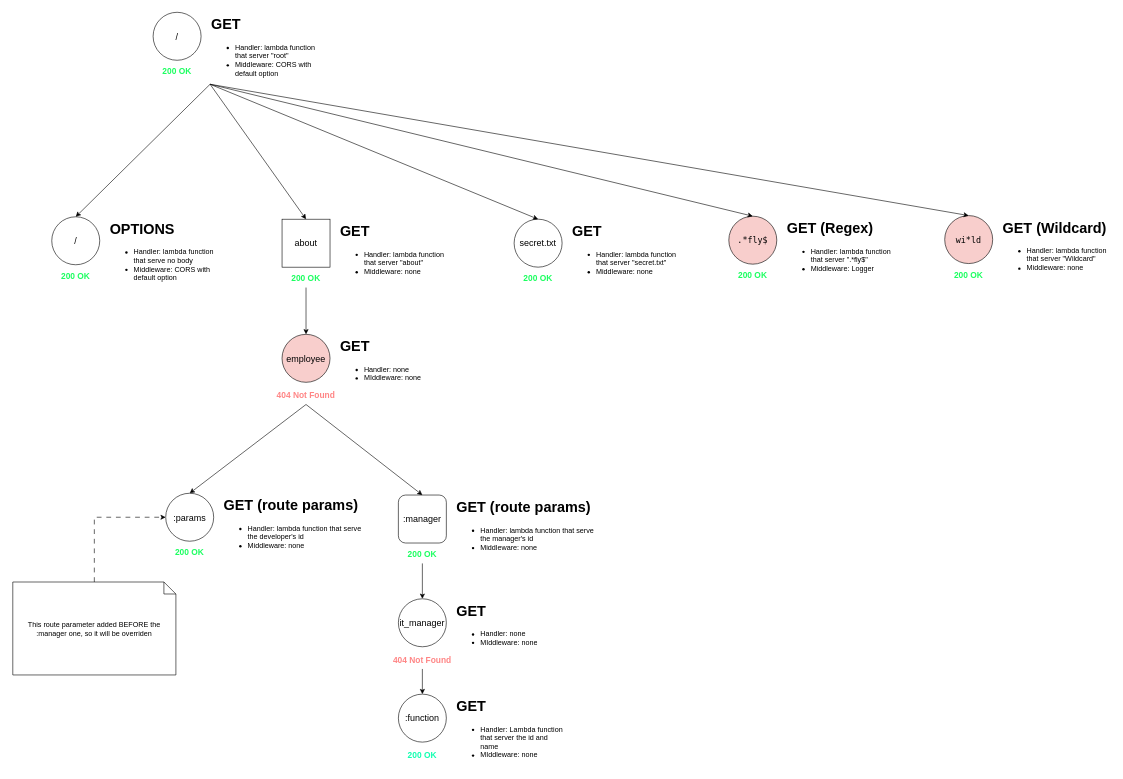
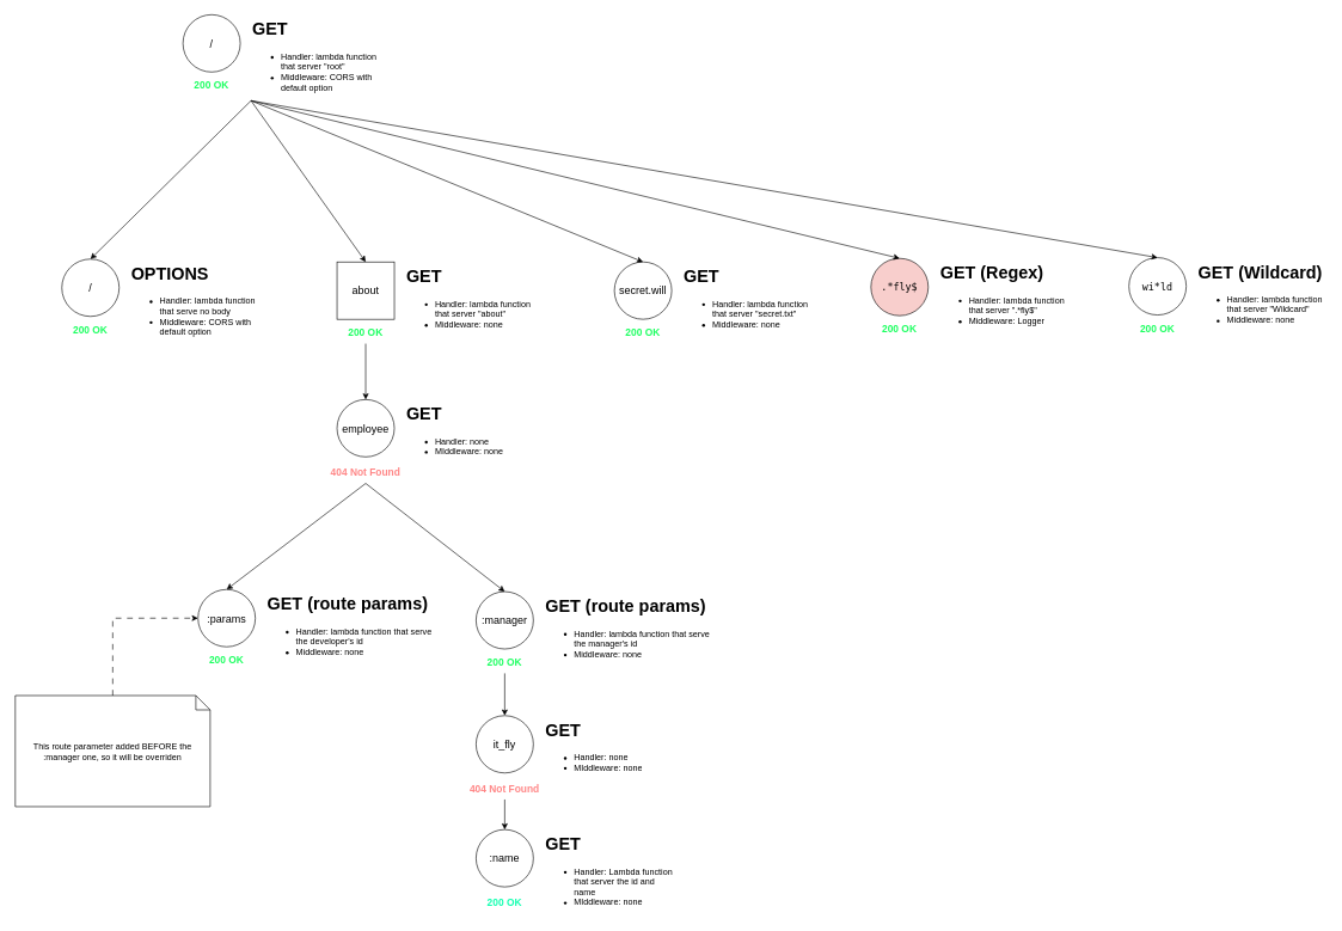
  <mxCell id="0" />
  <mxCell id="1" parent="0" />
  <mxCell id="2" value="" style="group" parent="1" connectable="0" vertex="1"><mxGeometry x="254" y="20" width="275" height="120" as="geometry" /></mxCell>
  <mxCell id="3" value="/" style="ellipse;whiteSpace=wrap;html=1;aspect=fixed;fontSize=15;" parent="2" vertex="1"><mxGeometry width="80" height="80" as="geometry" /></mxCell>
  <mxCell id="4" value="&lt;h1 style=&quot;margin-top: 0px;&quot;&gt;GET&lt;/h1&gt;&lt;p&gt;&lt;/p&gt;&lt;ul&gt;&lt;li&gt;Handler: lambda function that server &quot;root&quot;&lt;/li&gt;&lt;li&gt;Middleware: CORS with default option&lt;/li&gt;&lt;/ul&gt;&lt;p&gt;&lt;/p&gt;" style="text;html=1;whiteSpace=wrap;overflow=hidden;rounded=0;" parent="2" vertex="1"><mxGeometry x="95" width="180" height="120" as="geometry" /></mxCell>
  <mxCell id="5" value="200 OK" style="text;html=1;align=center;verticalAlign=middle;whiteSpace=wrap;rounded=0;fontColor=#1CFF60;fontStyle=1;fontSize=14;" parent="2" vertex="1"><mxGeometry x="10" y="84" width="60" height="30" as="geometry" /></mxCell>
  <mxCell id="6" value="" style="group" parent="1" connectable="0" vertex="1"><mxGeometry x="85" y="361" width="275" height="120" as="geometry" /></mxCell>
  <mxCell id="7" value="/" style="ellipse;whiteSpace=wrap;html=1;aspect=fixed;fontSize=15;" parent="6" vertex="1"><mxGeometry width="80" height="80" as="geometry" /></mxCell>
  <mxCell id="8" value="&lt;h1 style=&quot;margin-top: 0px;&quot;&gt;OPTIONS&lt;/h1&gt;&lt;p&gt;&lt;/p&gt;&lt;ul&gt;&lt;li&gt;Handler: lambda function that serve no body&lt;/li&gt;&lt;li&gt;Middleware: CORS with default option&lt;/li&gt;&lt;/ul&gt;&lt;p&gt;&lt;/p&gt;" style="text;html=1;whiteSpace=wrap;overflow=hidden;rounded=0;" parent="6" vertex="1"><mxGeometry x="95" width="180" height="120" as="geometry" /></mxCell>
  <mxCell id="9" value="200 OK" style="text;html=1;align=center;verticalAlign=middle;whiteSpace=wrap;rounded=0;fontColor=#1CFF60;fontStyle=1;fontSize=14;" parent="6" vertex="1"><mxGeometry x="10" y="84" width="60" height="30" as="geometry" /></mxCell>
  <mxCell id="10" value="" style="endArrow=classic;html=1;rounded=0;entryX=0.5;entryY=0;entryDx=0;entryDy=0;exitX=0;exitY=1;exitDx=0;exitDy=0;" parent="1" source="4" target="7" edge="1"><mxGeometry width="50" height="50" relative="1" as="geometry"><mxPoint x="264" y="246" as="sourcePoint" /><mxPoint x="314" y="196" as="targetPoint" /></mxGeometry></mxCell>
  <mxCell id="11" value="" style="group" parent="1" connectable="0" vertex="1"><mxGeometry x="469" y="365" width="275" height="120" as="geometry" /></mxCell>
  <mxCell id="12" value="about" style="whiteSpace=wrap;html=1;aspect=fixed;fontSize=15;rounded=0;" parent="11" vertex="1"><mxGeometry width="80" height="80" as="geometry" /></mxCell>
  <mxCell id="13" value="&lt;h1 style=&quot;margin-top: 0px;&quot;&gt;GET&lt;/h1&gt;&lt;p&gt;&lt;/p&gt;&lt;ul&gt;&lt;li&gt;Handler: lambda function that server &quot;about&quot;&lt;/li&gt;&lt;li&gt;Middleware: none&lt;/li&gt;&lt;/ul&gt;&lt;p&gt;&lt;/p&gt;" style="text;html=1;whiteSpace=wrap;overflow=hidden;rounded=0;" parent="11" vertex="1"><mxGeometry x="95" width="180" height="120" as="geometry" /></mxCell>
  <mxCell id="14" value="200 OK" style="text;html=1;align=center;verticalAlign=middle;whiteSpace=wrap;rounded=0;fontColor=#1CFF60;fontStyle=1;fontSize=14;" parent="11" vertex="1"><mxGeometry x="10" y="84" width="60" height="30" as="geometry" /></mxCell>
  <mxCell id="15" value="" style="endArrow=classic;html=1;rounded=0;entryX=0.5;entryY=0;entryDx=0;entryDy=0;exitX=0;exitY=1;exitDx=0;exitDy=0;" parent="1" source="4" target="12" edge="1"><mxGeometry width="50" height="50" relative="1" as="geometry"><mxPoint x="359" y="150" as="sourcePoint" /><mxPoint x="138" y="380" as="targetPoint" /></mxGeometry></mxCell>
  <mxCell id="16" value="" style="group" parent="1" connectable="0" vertex="1"><mxGeometry x="856" y="365" width="275" height="120" as="geometry" /></mxCell>
- <mxCell id="17" value="secret.txt" style="ellipse;whiteSpace=wrap;html=1;aspect=fixed;fontSize=15;" parent="16" vertex="1"><mxGeometry width="80" height="80" as="geometry" /></mxCell>
+ <mxCell id="17" value="secret.will" style="ellipse;whiteSpace=wrap;html=1;aspect=fixed;fontSize=15;" parent="16" vertex="1"><mxGeometry width="80" height="80" as="geometry" /></mxCell>
  <mxCell id="18" value="&lt;h1 style=&quot;margin-top: 0px;&quot;&gt;GET&lt;/h1&gt;&lt;p&gt;&lt;/p&gt;&lt;ul&gt;&lt;li&gt;Handler: lambda function that server &quot;secret.txt&quot;&lt;/li&gt;&lt;li&gt;Middleware: none&lt;/li&gt;&lt;/ul&gt;&lt;p&gt;&lt;/p&gt;" style="text;html=1;whiteSpace=wrap;overflow=hidden;rounded=0;" parent="16" vertex="1"><mxGeometry x="95" width="180" height="120" as="geometry" /></mxCell>
  <mxCell id="19" value="200 OK" style="text;html=1;align=center;verticalAlign=middle;whiteSpace=wrap;rounded=0;fontColor=#1CFF60;fontStyle=1;fontSize=14;" parent="16" vertex="1"><mxGeometry x="10" y="84" width="60" height="30" as="geometry" /></mxCell>
  <mxCell id="20" value="" style="endArrow=classic;html=1;rounded=0;entryX=0.5;entryY=0;entryDx=0;entryDy=0;exitX=0;exitY=1;exitDx=0;exitDy=0;" parent="1" source="4" target="17" edge="1"><mxGeometry width="50" height="50" relative="1" as="geometry"><mxPoint x="359" y="150" as="sourcePoint" /><mxPoint x="519" y="375" as="targetPoint" /></mxGeometry></mxCell>
  <mxCell id="21" value="" style="group" parent="1" connectable="0" vertex="1"><mxGeometry x="275" y="822" width="330" height="120" as="geometry" /></mxCell>
  <mxCell id="22" value=":params" style="ellipse;whiteSpace=wrap;html=1;aspect=fixed;fontSize=15;" parent="21" vertex="1"><mxGeometry width="80" height="80" as="geometry" /></mxCell>
  <mxCell id="23" value="&lt;h1 style=&quot;margin-top: 0px;&quot;&gt;GET (route params)&lt;/h1&gt;&lt;p&gt;&lt;/p&gt;&lt;ul&gt;&lt;li&gt;Handler: lambda function that serve the developer's id&lt;/li&gt;&lt;li&gt;Middleware: none&lt;/li&gt;&lt;/ul&gt;&lt;p&gt;&lt;/p&gt;" style="text;html=1;whiteSpace=wrap;overflow=hidden;rounded=0;" parent="21" vertex="1"><mxGeometry x="95" width="235" height="120" as="geometry" /></mxCell>
  <mxCell id="24" value="200 OK" style="text;html=1;align=center;verticalAlign=middle;whiteSpace=wrap;rounded=0;fontColor=#1CFF60;fontStyle=1;fontSize=14;" parent="21" vertex="1"><mxGeometry x="10" y="84" width="60" height="30" as="geometry" /></mxCell>
  <mxCell id="25" value="" style="group" parent="1" connectable="0" vertex="1"><mxGeometry x="663" y="825" width="330" height="120" as="geometry" /></mxCell>
- <mxCell id="26" value=":manager" style="whiteSpace=wrap;html=1;aspect=fixed;fontSize=15;rounded=1;" parent="25" vertex="1"><mxGeometry width="80" height="80" as="geometry" /></mxCell>
+ <mxCell id="26" value=":manager" style="ellipse;whiteSpace=wrap;html=1;aspect=fixed;fontSize=15;" parent="25" vertex="1"><mxGeometry width="80" height="80" as="geometry" /></mxCell>
  <mxCell id="27" value="&lt;h1 style=&quot;margin-top: 0px;&quot;&gt;GET (route params)&lt;/h1&gt;&lt;p&gt;&lt;/p&gt;&lt;ul&gt;&lt;li&gt;Handler: lambda function that serve the manager's id&lt;/li&gt;&lt;li&gt;Middleware: none&lt;/li&gt;&lt;/ul&gt;&lt;p&gt;&lt;/p&gt;" style="text;html=1;whiteSpace=wrap;overflow=hidden;rounded=0;" parent="25" vertex="1"><mxGeometry x="95" width="235" height="120" as="geometry" /></mxCell>
  <mxCell id="28" value="200 OK" style="text;html=1;align=center;verticalAlign=middle;whiteSpace=wrap;rounded=0;fontColor=#1CFF60;fontStyle=1;fontSize=14;" parent="25" vertex="1"><mxGeometry x="10" y="84" width="60" height="30" as="geometry" /></mxCell>
  <mxCell id="29" value="" style="group" parent="1" connectable="0" vertex="1"><mxGeometry x="469" y="557" width="275" height="120" as="geometry" /></mxCell>
- <mxCell id="30" value="employee" style="ellipse;whiteSpace=wrap;html=1;aspect=fixed;fontSize=15;fillColor=#f8cecc;" parent="29" vertex="1"><mxGeometry width="80" height="80" as="geometry" /></mxCell>
+ <mxCell id="30" value="employee" style="ellipse;whiteSpace=wrap;html=1;aspect=fixed;fontSize=15;" parent="29" vertex="1"><mxGeometry width="80" height="80" as="geometry" /></mxCell>
  <mxCell id="31" value="&lt;h1 style=&quot;margin-top: 0px;&quot;&gt;GET&lt;/h1&gt;&lt;p&gt;&lt;/p&gt;&lt;ul&gt;&lt;li&gt;Handler: none&lt;/li&gt;&lt;li&gt;MIddleware: none&lt;/li&gt;&lt;/ul&gt;&lt;p&gt;&lt;/p&gt;" style="text;html=1;whiteSpace=wrap;overflow=hidden;rounded=0;" parent="29" vertex="1"><mxGeometry x="95" width="180" height="120" as="geometry" /></mxCell>
  <mxCell id="32" value="404 Not Found" style="text;html=1;align=center;verticalAlign=middle;whiteSpace=wrap;rounded=0;fontColor=#FF8585;fontStyle=1;fontSize=14;" parent="29" vertex="1"><mxGeometry x="-13" y="87" width="106" height="30" as="geometry" /></mxCell>
  <mxCell id="33" style="edgeStyle=orthogonalEdgeStyle;rounded=0;orthogonalLoop=1;jettySize=auto;html=1;entryX=0.5;entryY=0;entryDx=0;entryDy=0;" parent="1" source="14" target="30" edge="1"><mxGeometry relative="1" as="geometry" /></mxCell>
  <mxCell id="34" value="" style="endArrow=classic;html=1;rounded=0;entryX=0.5;entryY=0;entryDx=0;entryDy=0;exitX=0.5;exitY=1;exitDx=0;exitDy=0;" parent="1" source="32" target="22" edge="1"><mxGeometry width="50" height="50" relative="1" as="geometry"><mxPoint x="359" y="150" as="sourcePoint" /><mxPoint x="519" y="375" as="targetPoint" /></mxGeometry></mxCell>
  <mxCell id="35" value="" style="endArrow=classic;html=1;rounded=0;entryX=0.5;entryY=0;entryDx=0;entryDy=0;exitX=0.5;exitY=1;exitDx=0;exitDy=0;" parent="1" source="32" target="26" edge="1"><mxGeometry width="50" height="50" relative="1" as="geometry"><mxPoint x="509" y="679" as="sourcePoint" /><mxPoint x="340" y="778" as="targetPoint" /></mxGeometry></mxCell>
  <mxCell id="36" value="" style="group" parent="1" connectable="0" vertex="1"><mxGeometry x="1214" y="360" width="275" height="120" as="geometry" /></mxCell>
  <mxCell id="37" value="&lt;span style=&quot;font-family: Consolas, Monaco, &amp;quot;andale mono&amp;quot;, monospace; word-spacing: normal; font-size: 14px; text-align: left;&quot;&gt;.*fly$&lt;/span&gt;" style="ellipse;whiteSpace=wrap;html=1;aspect=fixed;fontSize=15;fillColor=#f8cecc;" parent="36" vertex="1"><mxGeometry width="80" height="80" as="geometry" /></mxCell>
  <mxCell id="38" value="&lt;h1 style=&quot;margin-top: 0px;&quot;&gt;GET (Regex)&lt;/h1&gt;&lt;p&gt;&lt;/p&gt;&lt;ul&gt;&lt;li&gt;Handler: lambda function that server &quot;.*fly$&quot;&lt;/li&gt;&lt;li&gt;Middleware: Logger&lt;/li&gt;&lt;/ul&gt;&lt;p&gt;&lt;/p&gt;" style="text;html=1;whiteSpace=wrap;overflow=hidden;rounded=0;" parent="36" vertex="1"><mxGeometry x="95" width="180" height="120" as="geometry" /></mxCell>
  <mxCell id="39" value="200 OK" style="text;html=1;align=center;verticalAlign=middle;whiteSpace=wrap;rounded=0;fontColor=#1CFF60;fontStyle=1;fontSize=14;" parent="36" vertex="1"><mxGeometry x="10" y="84" width="60" height="30" as="geometry" /></mxCell>
  <mxCell id="40" value="" style="endArrow=classic;html=1;rounded=0;entryX=0.5;entryY=0;entryDx=0;entryDy=0;exitX=0;exitY=1;exitDx=0;exitDy=0;" parent="1" source="4" target="37" edge="1"><mxGeometry width="50" height="50" relative="1" as="geometry"><mxPoint x="359" y="150" as="sourcePoint" /><mxPoint x="906" y="375" as="targetPoint" /></mxGeometry></mxCell>
  <mxCell id="41" value="" style="group" parent="1" connectable="0" vertex="1"><mxGeometry x="1574" y="359" width="275" height="120" as="geometry" /></mxCell>
- <mxCell id="42" value="&lt;div style=&quot;text-align: left;&quot;&gt;&lt;span style=&quot;background-color: initial; font-size: 14px;&quot;&gt;&lt;font face=&quot;Consolas, Monaco, andale mono, monospace&quot;&gt;wi*ld&lt;/font&gt;&lt;/span&gt;&lt;/div&gt;" style="ellipse;whiteSpace=wrap;html=1;aspect=fixed;fontSize=15;fillColor=#f8cecc;" parent="41" vertex="1"><mxGeometry width="80" height="80" as="geometry" /></mxCell>
+ <mxCell id="42" value="&lt;div style=&quot;text-align: left;&quot;&gt;&lt;span style=&quot;background-color: initial; font-size: 14px;&quot;&gt;&lt;font face=&quot;Consolas, Monaco, andale mono, monospace&quot;&gt;wi*ld&lt;/font&gt;&lt;/span&gt;&lt;/div&gt;" style="ellipse;whiteSpace=wrap;html=1;aspect=fixed;fontSize=15;" parent="41" vertex="1"><mxGeometry width="80" height="80" as="geometry" /></mxCell>
  <mxCell id="43" value="&lt;h1 style=&quot;margin-top: 0px;&quot;&gt;GET (Wildcard)&lt;/h1&gt;&lt;p&gt;&lt;/p&gt;&lt;ul&gt;&lt;li&gt;Handler: lambda function that server &quot;Wildcard&quot;&lt;/li&gt;&lt;li&gt;Middleware: none&lt;/li&gt;&lt;/ul&gt;&lt;p&gt;&lt;/p&gt;" style="text;html=1;whiteSpace=wrap;overflow=hidden;rounded=0;" parent="41" vertex="1"><mxGeometry x="95" width="180" height="120" as="geometry" /></mxCell>
  <mxCell id="44" value="200 OK" style="text;html=1;align=center;verticalAlign=middle;whiteSpace=wrap;rounded=0;fontColor=#1CFF60;fontStyle=1;fontSize=14;" parent="41" vertex="1"><mxGeometry x="10" y="84" width="60" height="30" as="geometry" /></mxCell>
  <mxCell id="45" value="" style="endArrow=classic;html=1;rounded=0;entryX=0.5;entryY=0;entryDx=0;entryDy=0;exitX=0;exitY=1;exitDx=0;exitDy=0;" parent="1" source="4" target="42" edge="1"><mxGeometry width="50" height="50" relative="1" as="geometry"><mxPoint x="359" y="150" as="sourcePoint" /><mxPoint x="1264" y="370" as="targetPoint" /></mxGeometry></mxCell>
  <mxCell id="46" value="" style="group" parent="1" connectable="0" vertex="1"><mxGeometry x="663" y="998" width="275" height="120" as="geometry" /></mxCell>
- <mxCell id="47" value="it_manager" style="ellipse;whiteSpace=wrap;html=1;aspect=fixed;fontSize=15;" parent="46" vertex="1"><mxGeometry width="80" height="80" as="geometry" /></mxCell>
+ <mxCell id="47" value="it_fly" style="ellipse;whiteSpace=wrap;html=1;aspect=fixed;fontSize=15;" parent="46" vertex="1"><mxGeometry width="80" height="80" as="geometry" /></mxCell>
  <mxCell id="48" value="&lt;h1 style=&quot;margin-top: 0px;&quot;&gt;GET&lt;/h1&gt;&lt;p&gt;&lt;/p&gt;&lt;ul&gt;&lt;li&gt;Handler: none&lt;/li&gt;&lt;li&gt;MIddleware: none&lt;/li&gt;&lt;/ul&gt;&lt;p&gt;&lt;/p&gt;" style="text;html=1;whiteSpace=wrap;overflow=hidden;rounded=0;" parent="46" vertex="1"><mxGeometry x="95" width="180" height="120" as="geometry" /></mxCell>
  <mxCell id="49" value="404 Not Found" style="text;html=1;align=center;verticalAlign=middle;whiteSpace=wrap;rounded=0;fontColor=#FF8585;fontStyle=1;fontSize=14;" parent="46" vertex="1"><mxGeometry x="-13" y="87" width="106" height="30" as="geometry" /></mxCell>
  <mxCell id="50" style="edgeStyle=orthogonalEdgeStyle;rounded=0;orthogonalLoop=1;jettySize=auto;html=1;entryX=0.5;entryY=0;entryDx=0;entryDy=0;" parent="1" source="28" target="47" edge="1"><mxGeometry relative="1" as="geometry" /></mxCell>
  <mxCell id="51" value="" style="group" parent="1" connectable="0" vertex="1"><mxGeometry x="663" y="1157" width="275" height="120" as="geometry" /></mxCell>
- <mxCell id="52" value=":function" style="ellipse;whiteSpace=wrap;html=1;aspect=fixed;fontSize=15;" parent="51" vertex="1"><mxGeometry width="80" height="80" as="geometry" /></mxCell>
+ <mxCell id="52" value=":name" style="ellipse;whiteSpace=wrap;html=1;aspect=fixed;fontSize=15;" parent="51" vertex="1"><mxGeometry width="80" height="80" as="geometry" /></mxCell>
  <mxCell id="53" value="&lt;h1 style=&quot;margin-top: 0px;&quot;&gt;GET&lt;/h1&gt;&lt;p&gt;&lt;/p&gt;&lt;ul&gt;&lt;li&gt;Handler: Lambda function that server the id and name&lt;/li&gt;&lt;li&gt;MIddleware: none&lt;/li&gt;&lt;/ul&gt;&lt;p&gt;&lt;/p&gt;" style="text;html=1;whiteSpace=wrap;overflow=hidden;rounded=0;" parent="51" vertex="1"><mxGeometry x="95" width="180" height="120" as="geometry" /></mxCell>
  <mxCell id="54" value="200 OK" style="text;html=1;align=center;verticalAlign=middle;whiteSpace=wrap;rounded=0;fontColor=#12FFB0;fontStyle=1;fontSize=14;" parent="51" vertex="1"><mxGeometry x="-13" y="87" width="106" height="30" as="geometry" /></mxCell>
  <mxCell id="55" style="edgeStyle=orthogonalEdgeStyle;rounded=0;orthogonalLoop=1;jettySize=auto;html=1;entryX=0.5;entryY=0;entryDx=0;entryDy=0;" parent="1" source="49" target="52" edge="1"><mxGeometry relative="1" as="geometry" /></mxCell>
  <mxCell id="56" style="edgeStyle=orthogonalEdgeStyle;rounded=0;orthogonalLoop=1;jettySize=auto;html=1;entryX=0;entryY=0.5;entryDx=0;entryDy=0;dashed=1;dashPattern=8 8;" edge="1" parent="1" source="57" target="22"><mxGeometry relative="1" as="geometry" /></mxCell>
  <mxCell id="57" value="This route parameter added BEFORE the :manager one, so it will be overriden" style="shape=note;size=20;whiteSpace=wrap;html=1;" vertex="1" parent="1"><mxGeometry x="20" y="970" width="272" height="155" as="geometry" /></mxCell>
